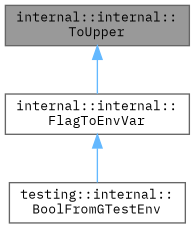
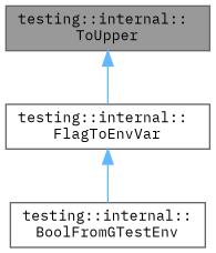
  digraph {
    fontname="IBM Plex Mono"
    rankdir=TB
    node [color=grey40 fillcolor=white fontname="IBM Plex Mono" fontsize=10 shape=box style=filled]
    edge [color=steelblue1 dir=back fontname="IBM Plex Mono" fontsize=10 labelfontname=Helvetica labelfontsize=10 style=solid]
-   n1 [color=gray40 fillcolor=grey60 fontcolor=black height=0.2 label="internal::internal::\lToUpper" width=0.4]
-   n2 [height=0.2 label="internal::internal::\lFlagToEnvVar" width=0.4]
+   n1 [color=gray40 fillcolor=grey60 fontcolor=black height=0.2 label="testing::internal::\lToUpper" width=0.4]
+   n2 [height=0.2 label="testing::internal::\lFlagToEnvVar" width=0.4]
    n3 [height=0.2 label="testing::internal::\lBoolFromGTestEnv" width=0.4]
    n1 -> n2
    n2 -> n3
  }
